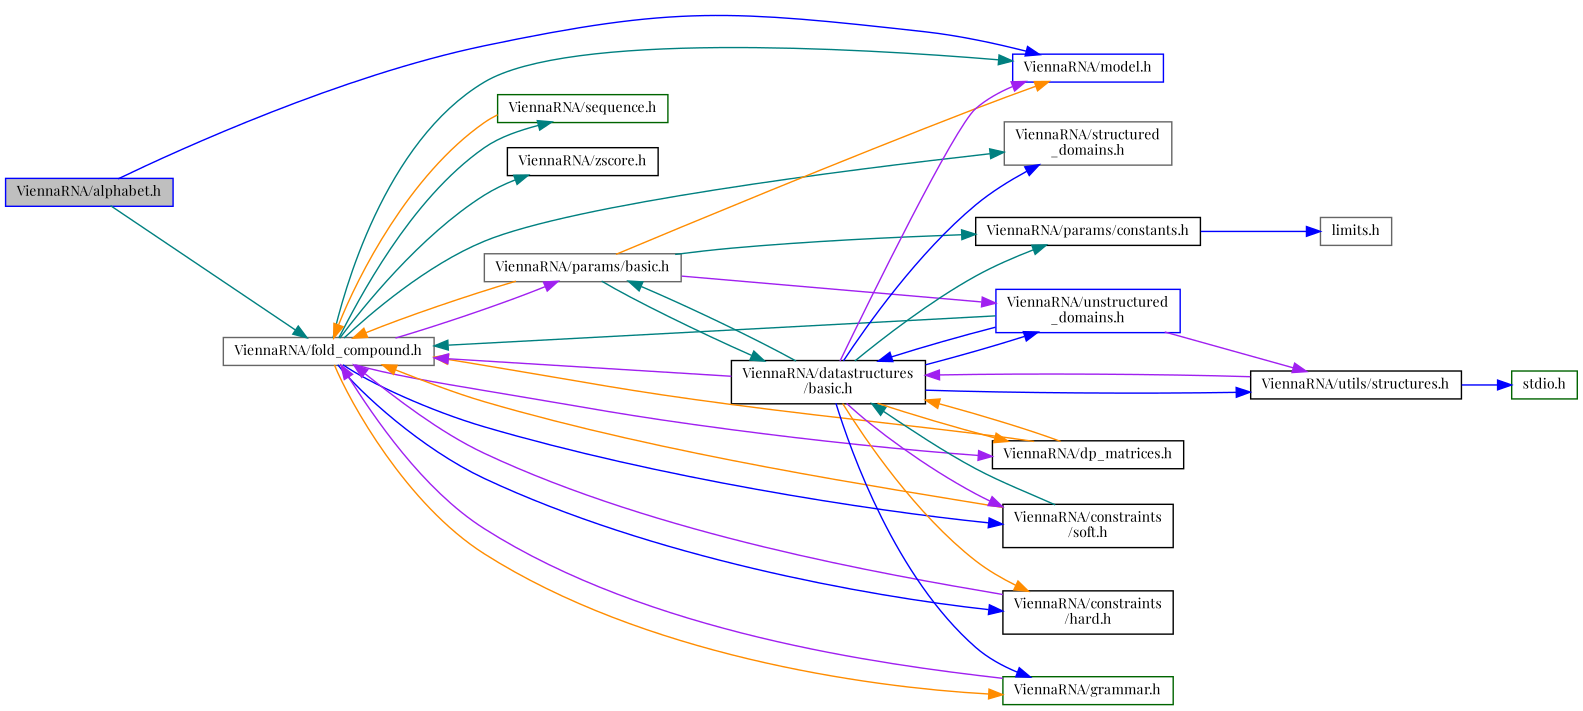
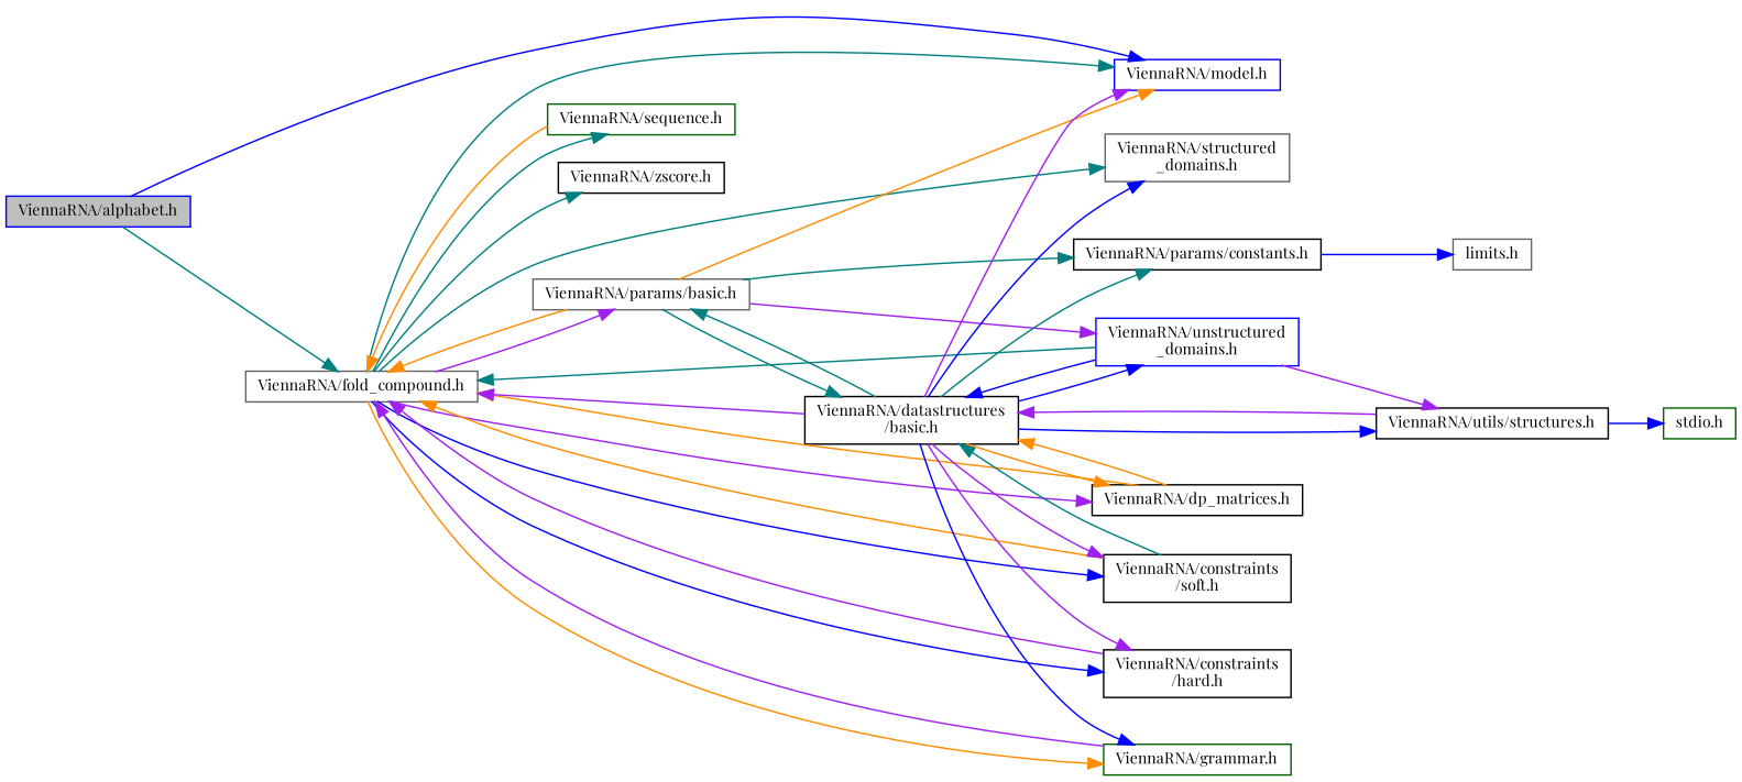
  digraph {
    fontname="Playfair Display"
    rankdir=LR
    node [color=black fontname="Playfair Display" fontsize=10 shape=record]
    edge [color=teal fontname="Playfair Display" fontsize=10 labelfontname=Helvetica labelfontsize=10 style=solid]
    n1 [color=blue fillcolor=grey75 fontcolor=black height=0.2 label="ViennaRNA/alphabet.h" style=filled width=0.4]
    n2 [color=gray40 height=0.2 label="ViennaRNA/fold_compound.h" width=0.4]
    n3 [color=blue height=0.2 label="ViennaRNA/model.h" width=0.4]
    n4 [color=gray40 height=0.2 label="ViennaRNA/params/basic.h" width=0.4]
    n5 [height=0.2 label="ViennaRNA/dp_matrices.h" width=0.4]
    n6 [height=0.2 label="ViennaRNA/constraints\l/hard.h" width=0.4]
    n7 [height=0.2 label="ViennaRNA/constraints\l/soft.h" width=0.4]
    n8 [color=darkgreen height=0.2 label="ViennaRNA/grammar.h" width=0.4]
    n9 [color=gray40 height=0.2 label="ViennaRNA/structured\l_domains.h" width=0.4]
    n10 [color=darkgreen height=0.2 label="ViennaRNA/sequence.h" width=0.4]
    n11 [height=0.2 label="ViennaRNA/zscore.h" width=0.4]
    n12 [color=blue height=0.2 label="ViennaRNA/unstructured\l_domains.h" width=0.4]
    n13 [height=0.2 label="ViennaRNA/params/constants.h" width=0.4]
    n14 [height=0.2 label="ViennaRNA/datastructures\l/basic.h" width=0.4]
    n15 [height=0.2 label="ViennaRNA/utils/structures.h" width=0.4]
    n16 [color=gray40 height=0.2 label="limits.h" width=0.4]
    n17 [color=darkgreen height=0.2 label="stdio.h" width=0.4]
    n1 -> n2
    n1 -> n3 [color=blue]
    n2 -> n3
    n2 -> n4 [color=purple]
    n2 -> n5 [color=purple]
    n2 -> n6 [color=blue]
    n2 -> n7 [color=blue]
    n2 -> n8 [color=darkorange]
    n2 -> n9
    n2 -> n10
    n2 -> n11
    n4 -> n2 [color=darkorange]
    n4 -> n3 [color=darkorange]
    n4 -> n12 [color=purple]
    n4 -> n13
    n4 -> n14
    n5 -> n2 [color=darkorange]
    n5 -> n14 [color=darkorange]
    n6 -> n2 [color=purple]
    n7 -> n2 [color=darkorange]
    n7 -> n14
    n8 -> n2 [color=purple]
    n10 -> n2 [color=darkorange]
    n12 -> n2
    n12 -> n14 [color=blue]
    n12 -> n15 [color=purple]
    n13 -> n16 [color=blue]
    n14 -> n2 [color=purple]
    n14 -> n3 [color=purple]
    n14 -> n4
    n14 -> n5 [color=darkorange]
-   n14 -> n6 [color=darkorange]
+   n14 -> n6 [color=purple]
    n14 -> n7 [color=purple]
    n14 -> n8 [color=blue]
    n14 -> n9 [color=blue]
    n14 -> n12 [color=blue]
    n14 -> n13
    n14 -> n15 [color=blue]
    n15 -> n14 [color=purple]
    n15 -> n17 [color=blue]
  }
